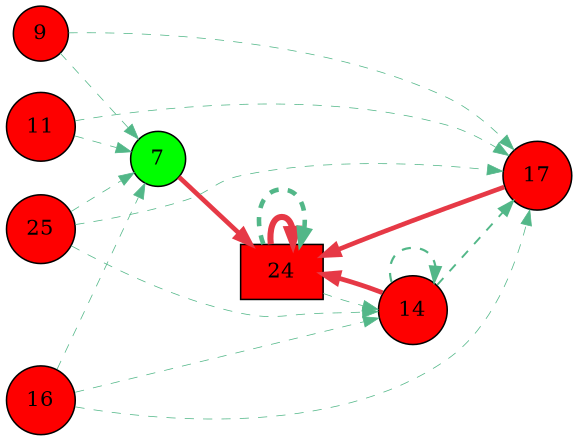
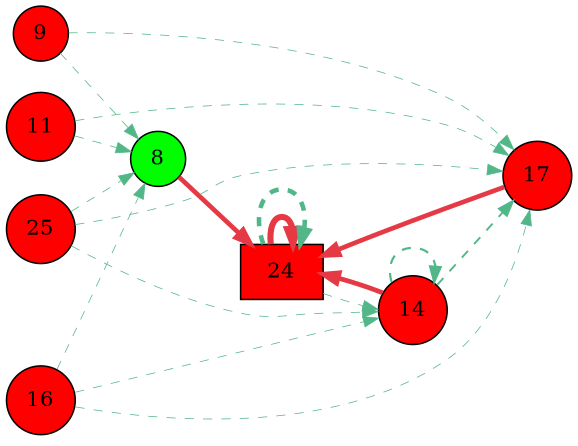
  digraph {
    rankdir=LR
    node [fillcolor="#fe0000" shape=circle style=filled]
    edge [color="#52b788" penwidth=0.50 style=dashed]
-   n1 [fillcolor="#00fe00" label=7]
+   n1 [fillcolor="#00fe00" label=8]
    n2 [label=24 shape=box]
    n3 [label=9]
    n4 [label=17]
    n5 [label=11]
    n6 [label=14]
    n7 [label=16]
    n8 [label=25]
    n1 -> n2 [color="#e63946" penwidth=3.06 style=""]
    n2 -> n2 [color="#e63946" penwidth=4.00 style=""]
    n2 -> n2 [penwidth=3.00]
    n2 -> n6
    n3 -> n1
    n3 -> n4
    n4 -> n2 [color="#e63946" penwidth=3.05 style=""]
    n5 -> n1
    n5 -> n4
    n6 -> n2 [color="#e63946" penwidth=3.12 style=""]
    n6 -> n4 [penwidth=1.24]
    n6 -> n6 [penwidth=1.44]
    n7 -> n1
    n7 -> n4
    n7 -> n6
    n8 -> n1 [penwidth=0.51]
    n8 -> n4
    n8 -> n6
  }
